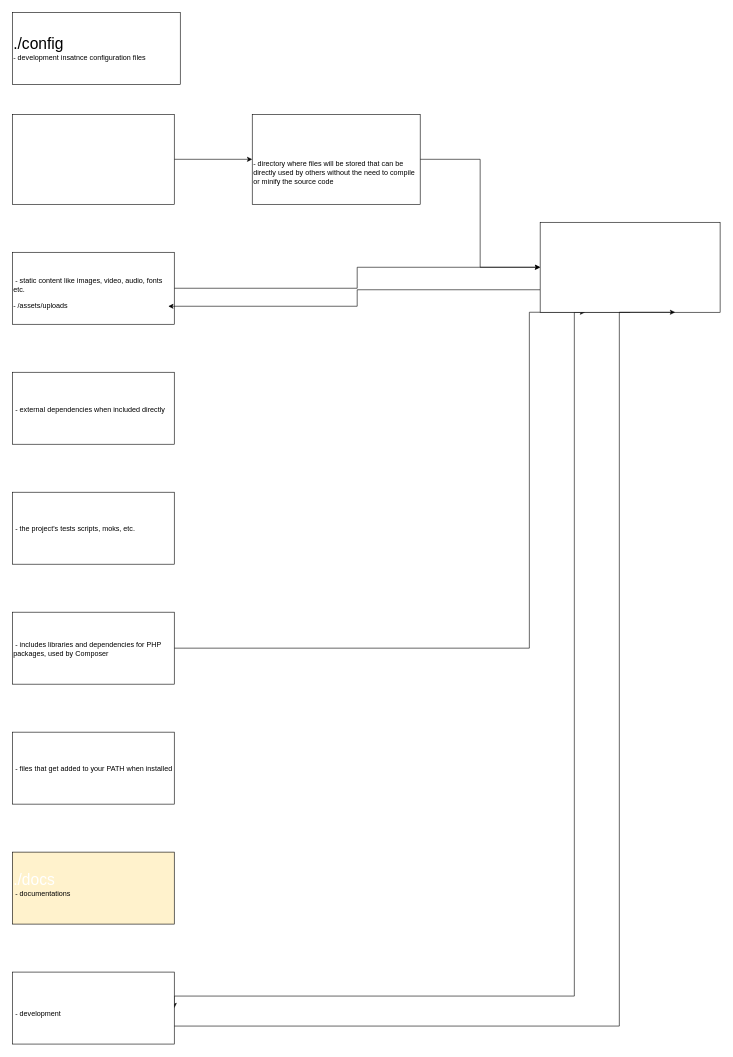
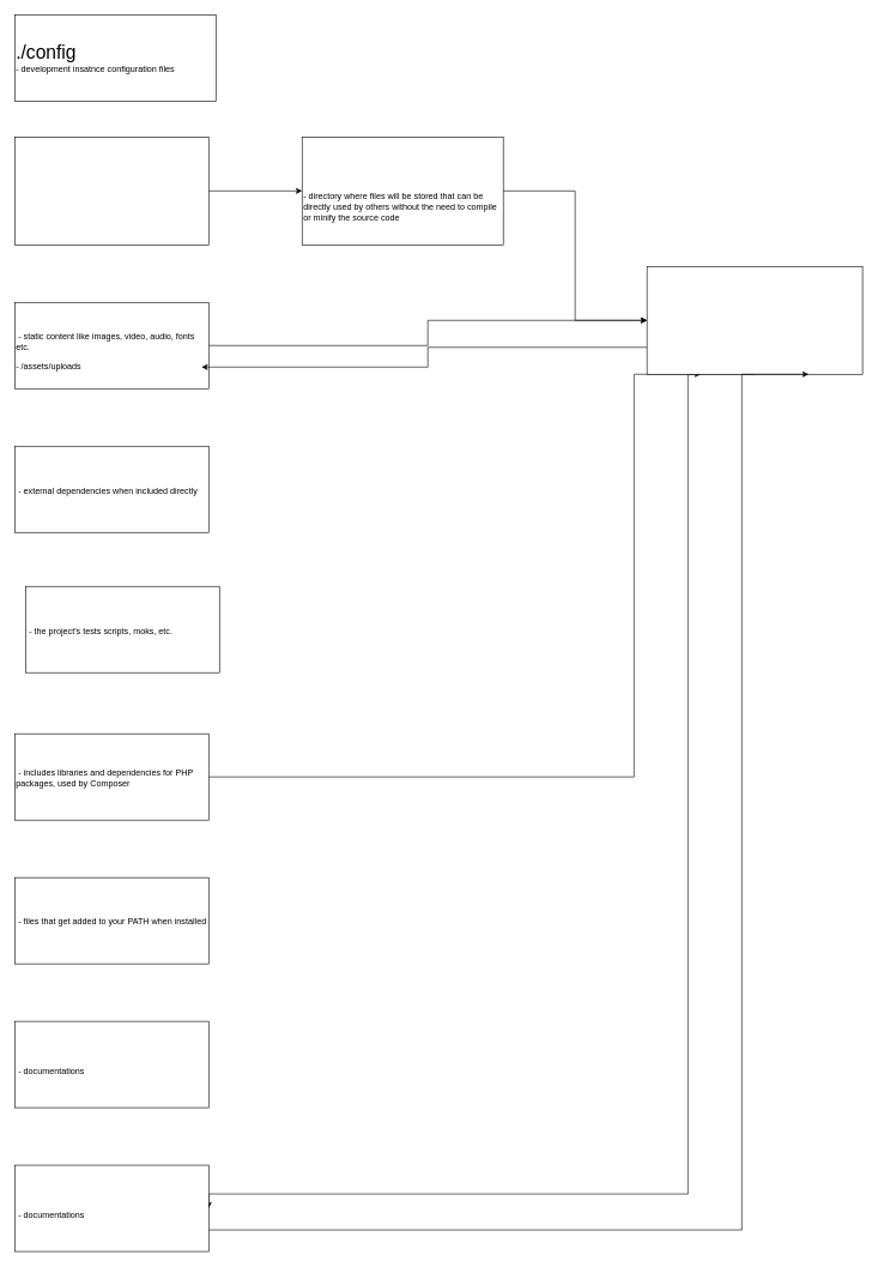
  <mxCell id="0" />
  <mxCell id="1" parent="0" />
  <mxCell id="2" style="edgeStyle=orthogonalEdgeStyle;rounded=0;orthogonalLoop=1;jettySize=auto;html=1;entryX=0;entryY=0.5;entryDx=0;entryDy=0;" parent="1" source="3" target="5" edge="1"><mxGeometry relative="1" as="geometry" /></mxCell>
  <mxCell id="3" value="&lt;font style=&quot;color: rgb(255 , 255 , 255) ; font-size: 26px&quot;&gt;./src&lt;/font&gt;&lt;br style=&quot;color: rgb(255 , 255 , 255)&quot;&gt;&lt;div style=&quot;color: rgb(255 , 255 , 255)&quot;&gt;- &quot;source&quot; files to build and develop the project&lt;/div&gt;&lt;span style=&quot;color: rgb(255 , 255 , 255)&quot;&gt;&lt;div&gt;- this is where the original source files are located, before being compiled into fewer files to&amp;nbsp;&lt;span style=&quot;padding: 2px 4px ; font-stretch: inherit ; line-height: inherit ; font-size: 13px ; box-sizing: inherit ; border-radius: 3px&quot;&gt;dist/&lt;/span&gt;,&amp;nbsp;&lt;span style=&quot;padding: 2px 4px ; font-stretch: inherit ; line-height: inherit ; font-size: 13px ; box-sizing: inherit ; border-radius: 3px&quot;&gt;public/&lt;/span&gt;&amp;nbsp;or&amp;nbsp;&lt;span style=&quot;padding: 2px 4px ; font-stretch: inherit ; line-height: inherit ; font-size: 13px ; box-sizing: inherit ; border-radius: 3px&quot;&gt;build/&lt;/span&gt;.&lt;/div&gt;&lt;div&gt;&lt;br&gt;&lt;/div&gt;&lt;div&gt;- 'includes', 'mu-plugins', 'required', 'templates'&lt;/div&gt;&lt;/span&gt;&lt;span style=&quot;color: rgb(255 , 255 , 255)&quot;&gt;&lt;br&gt;&lt;/span&gt;" style="rounded=0;whiteSpace=wrap;html=1;align=left;" parent="1" vertex="1"><mxGeometry x="20" y="190" width="270" height="150" as="geometry" /></mxCell>
  <mxCell id="4" style="edgeStyle=orthogonalEdgeStyle;rounded=0;orthogonalLoop=1;jettySize=auto;html=1;entryX=0;entryY=0.5;entryDx=0;entryDy=0;" parent="1" source="5" target="17" edge="1"><mxGeometry relative="1" as="geometry" /></mxCell>
  <mxCell id="5" value="&lt;font color=&quot;#ffffff&quot;&gt;&lt;font style=&quot;font-size: 25px&quot;&gt;./dist&lt;/font&gt;&lt;br&gt;&lt;div&gt;&lt;span&gt;-&amp;nbsp;&lt;/span&gt;&lt;span&gt;&quot;distribution&quot;, the compiled code/library&lt;/span&gt;&lt;/div&gt;&lt;/font&gt;- directory where files will be stored that can be directly used by others without the need to compile or minify the source code&amp;nbsp;" style="rounded=0;whiteSpace=wrap;html=1;align=left;" parent="1" vertex="1"><mxGeometry x="420" y="190" width="280" height="150" as="geometry" /></mxCell>
  <mxCell id="6" style="edgeStyle=orthogonalEdgeStyle;rounded=0;orthogonalLoop=1;jettySize=auto;html=1;" edge="1" parent="1" source="7" target="17"><mxGeometry relative="1" as="geometry" /></mxCell>
  <mxCell id="7" value="&lt;font style=&quot;color: rgb(255 , 255 , 255) ; font-size: 26px&quot;&gt;./assets&lt;/font&gt;&lt;br style=&quot;color: rgb(255 , 255 , 255)&quot;&gt;&lt;div&gt;&amp;nbsp;- static content like images, video, audio, fonts etc.&lt;br&gt;&lt;/div&gt;&lt;div&gt;&lt;br&gt;&lt;/div&gt;&lt;div&gt;- /assets/uploads&lt;/div&gt;&lt;span style=&quot;color: rgb(255 , 255 , 255)&quot;&gt;&lt;br&gt;&lt;/span&gt;" style="rounded=0;whiteSpace=wrap;html=1;align=left;" parent="1" vertex="1"><mxGeometry x="20" y="420" width="270" height="120" as="geometry" /></mxCell>
  <mxCell id="8" value="&lt;font style=&quot;font-size: 26px&quot;&gt;./config&lt;/font&gt;&lt;br&gt;&lt;div&gt;&lt;span&gt;- development insatnce configuration files&lt;/span&gt;&lt;/div&gt;" style="whiteSpace=wrap;html=1;align=left;" parent="1" vertex="1"><mxGeometry x="20" y="20" width="280" height="120" as="geometry" /></mxCell>
  <mxCell id="9" value="&lt;font style=&quot;color: rgb(255 , 255 , 255) ; font-size: 26px&quot;&gt;./lib&lt;/font&gt;&lt;br style=&quot;color: rgb(255 , 255 , 255)&quot;&gt;&lt;div&gt;&amp;nbsp;- external dependencies when included directly&lt;br&gt;&lt;/div&gt;&lt;div&gt;&lt;br&gt;&lt;/div&gt;&lt;span style=&quot;color: rgb(255 , 255 , 255)&quot;&gt;&lt;br&gt;&lt;/span&gt;" style="rounded=0;whiteSpace=wrap;html=1;align=left;" parent="1" vertex="1"><mxGeometry x="20" y="620" width="270" height="120" as="geometry" /></mxCell>
- <mxCell id="10" value="&lt;font style=&quot;color: rgb(255 , 255 , 255) ; font-size: 26px&quot;&gt;./test&lt;/font&gt;&lt;br style=&quot;color: rgb(255 , 255 , 255)&quot;&gt;&lt;div&gt;&amp;nbsp;- the project's tests scripts, moks, etc.&lt;br&gt;&lt;/div&gt;&lt;div&gt;&lt;br&gt;&lt;/div&gt;&lt;span style=&quot;color: rgb(255 , 255 , 255)&quot;&gt;&lt;br&gt;&lt;/span&gt;" style="rounded=0;whiteSpace=wrap;html=1;align=left;" parent="1" vertex="1"><mxGeometry x="20" y="820" width="270" height="120" as="geometry" /></mxCell>
+ <mxCell id="10" value="&lt;font style=&quot;color: rgb(255 , 255 , 255) ; font-size: 26px&quot;&gt;./test&lt;/font&gt;&lt;br style=&quot;color: rgb(255 , 255 , 255)&quot;&gt;&lt;div&gt;&amp;nbsp;- the project's tests scripts, moks, etc.&lt;br&gt;&lt;/div&gt;&lt;div&gt;&lt;br&gt;&lt;/div&gt;&lt;span style=&quot;color: rgb(255 , 255 , 255)&quot;&gt;&lt;br&gt;&lt;/span&gt;" style="rounded=0;whiteSpace=wrap;html=1;align=left;" parent="1" vertex="1"><mxGeometry x="35" y="815" width="270" height="120" as="geometry" /></mxCell>
  <mxCell id="11" style="edgeStyle=orthogonalEdgeStyle;rounded=0;orthogonalLoop=1;jettySize=auto;html=1;entryX=0.25;entryY=1;entryDx=0;entryDy=0;" parent="1" source="12" target="17" edge="1"><mxGeometry relative="1" as="geometry"><Array as="points"><mxPoint x="882" y="1080" /></Array></mxGeometry></mxCell>
  <mxCell id="12" value="&lt;font style=&quot;color: rgb(255 , 255 , 255) ; font-size: 26px&quot;&gt;./vendor&lt;/font&gt;&lt;br style=&quot;color: rgb(255 , 255 , 255)&quot;&gt;&lt;div&gt;&amp;nbsp;- includes libraries and dependencies for PHP packages, used by Composer&lt;br&gt;&lt;/div&gt;&lt;div&gt;&lt;br&gt;&lt;/div&gt;&lt;span style=&quot;color: rgb(255 , 255 , 255)&quot;&gt;&lt;br&gt;&lt;/span&gt;" style="rounded=0;whiteSpace=wrap;html=1;align=left;" parent="1" vertex="1"><mxGeometry x="20" y="1020" width="270" height="120" as="geometry" /></mxCell>
  <mxCell id="13" value="&lt;font style=&quot;color: rgb(255 , 255 , 255) ; font-size: 26px&quot;&gt;./bin&lt;/font&gt;&lt;br style=&quot;color: rgb(255 , 255 , 255)&quot;&gt;&lt;div&gt;&amp;nbsp;- files that get added to your PATH when installed&lt;br&gt;&lt;/div&gt;&lt;div&gt;&lt;br&gt;&lt;/div&gt;&lt;span style=&quot;color: rgb(255 , 255 , 255)&quot;&gt;&lt;br&gt;&lt;/span&gt;" style="rounded=0;whiteSpace=wrap;html=1;align=left;" parent="1" vertex="1"><mxGeometry x="20" y="1220" width="270" height="120" as="geometry" /></mxCell>
- <mxCell id="14" value="&lt;font style=&quot;color: rgb(255 , 255 , 255) ; font-size: 26px&quot;&gt;./docs&lt;/font&gt;&lt;br style=&quot;color: rgb(255 , 255 , 255)&quot;&gt;&lt;div&gt;&amp;nbsp;- documentations&lt;/div&gt;&lt;span style=&quot;color: rgb(255 , 255 , 255)&quot;&gt;&lt;br&gt;&lt;/span&gt;" style="rounded=0;whiteSpace=wrap;html=1;align=left;fillColor=#fff2cc;" parent="1" vertex="1"><mxGeometry x="20" y="1420" width="270" height="120" as="geometry" /></mxCell>
+ <mxCell id="14" value="&lt;font style=&quot;color: rgb(255 , 255 , 255) ; font-size: 26px&quot;&gt;./docs&lt;/font&gt;&lt;br style=&quot;color: rgb(255 , 255 , 255)&quot;&gt;&lt;div&gt;&amp;nbsp;- documentations&lt;/div&gt;&lt;span style=&quot;color: rgb(255 , 255 , 255)&quot;&gt;&lt;br&gt;&lt;/span&gt;" style="rounded=0;whiteSpace=wrap;html=1;align=left;" parent="1" vertex="1"><mxGeometry x="20" y="1420" width="270" height="120" as="geometry" /></mxCell>
  <mxCell id="15" style="edgeStyle=orthogonalEdgeStyle;rounded=0;orthogonalLoop=1;jettySize=auto;html=1;exitX=0;exitY=0.75;exitDx=0;exitDy=0;entryX=0.963;entryY=0.75;entryDx=0;entryDy=0;entryPerimeter=0;" edge="1" parent="1" source="17" target="7"><mxGeometry relative="1" as="geometry" /></mxCell>
  <mxCell id="16" style="edgeStyle=orthogonalEdgeStyle;rounded=0;orthogonalLoop=1;jettySize=auto;html=1;entryX=1;entryY=0.5;entryDx=0;entryDy=0;exitX=0.5;exitY=1;exitDx=0;exitDy=0;" edge="1" parent="1" source="17" target="19"><mxGeometry relative="1" as="geometry"><Array as="points"><mxPoint x="957" y="1660" /><mxPoint x="290" y="1660" /></Array></mxGeometry></mxCell>
  <mxCell id="17" value="&lt;font style=&quot;color: rgb(255 , 255 , 255)&quot;&gt;&lt;span style=&quot;padding: 2px 4px ; font-stretch: inherit ; line-height: inherit ; box-sizing: inherit ; border-radius: 3px&quot;&gt;&lt;font style=&quot;font-size: 26px&quot;&gt;./build&lt;/font&gt;&lt;br&gt;&lt;/span&gt;&lt;/font&gt;&lt;span style=&quot;color: rgb(255 , 255 , 255)&quot;&gt;- The files meant for production or public use are usually located here.&lt;/span&gt;" style="rounded=0;whiteSpace=wrap;html=1;align=left;" parent="1" vertex="1"><mxGeometry x="900" y="370" width="300" height="150" as="geometry" /></mxCell>
  <mxCell id="18" style="edgeStyle=orthogonalEdgeStyle;rounded=0;orthogonalLoop=1;jettySize=auto;html=1;entryX=0.75;entryY=1;entryDx=0;entryDy=0;" edge="1" parent="1" source="19" target="17"><mxGeometry relative="1" as="geometry"><Array as="points"><mxPoint x="1032" y="1710" /></Array></mxGeometry></mxCell>
- <mxCell id="19" value="&lt;font style=&quot;color: rgb(255 , 255 , 255) ; font-size: 26px&quot;&gt;./db-backup&lt;/font&gt;&lt;br style=&quot;color: rgb(255 , 255 , 255)&quot;&gt;&lt;div&gt;&amp;nbsp;- development&lt;/div&gt;&lt;span style=&quot;color: rgb(255 , 255 , 255)&quot;&gt;&lt;br&gt;&lt;/span&gt;" style="rounded=0;whiteSpace=wrap;html=1;align=left;" parent="1" vertex="1"><mxGeometry x="20" y="1620" width="270" height="120" as="geometry" /></mxCell>
+ <mxCell id="19" value="&lt;font style=&quot;color: rgb(255 , 255 , 255) ; font-size: 26px&quot;&gt;./db-backup&lt;/font&gt;&lt;br style=&quot;color: rgb(255 , 255 , 255)&quot;&gt;&lt;div&gt;&amp;nbsp;- documentations&lt;/div&gt;&lt;span style=&quot;color: rgb(255 , 255 , 255)&quot;&gt;&lt;br&gt;&lt;/span&gt;" style="rounded=0;whiteSpace=wrap;html=1;align=left;" parent="1" vertex="1"><mxGeometry x="20" y="1620" width="270" height="120" as="geometry" /></mxCell>
